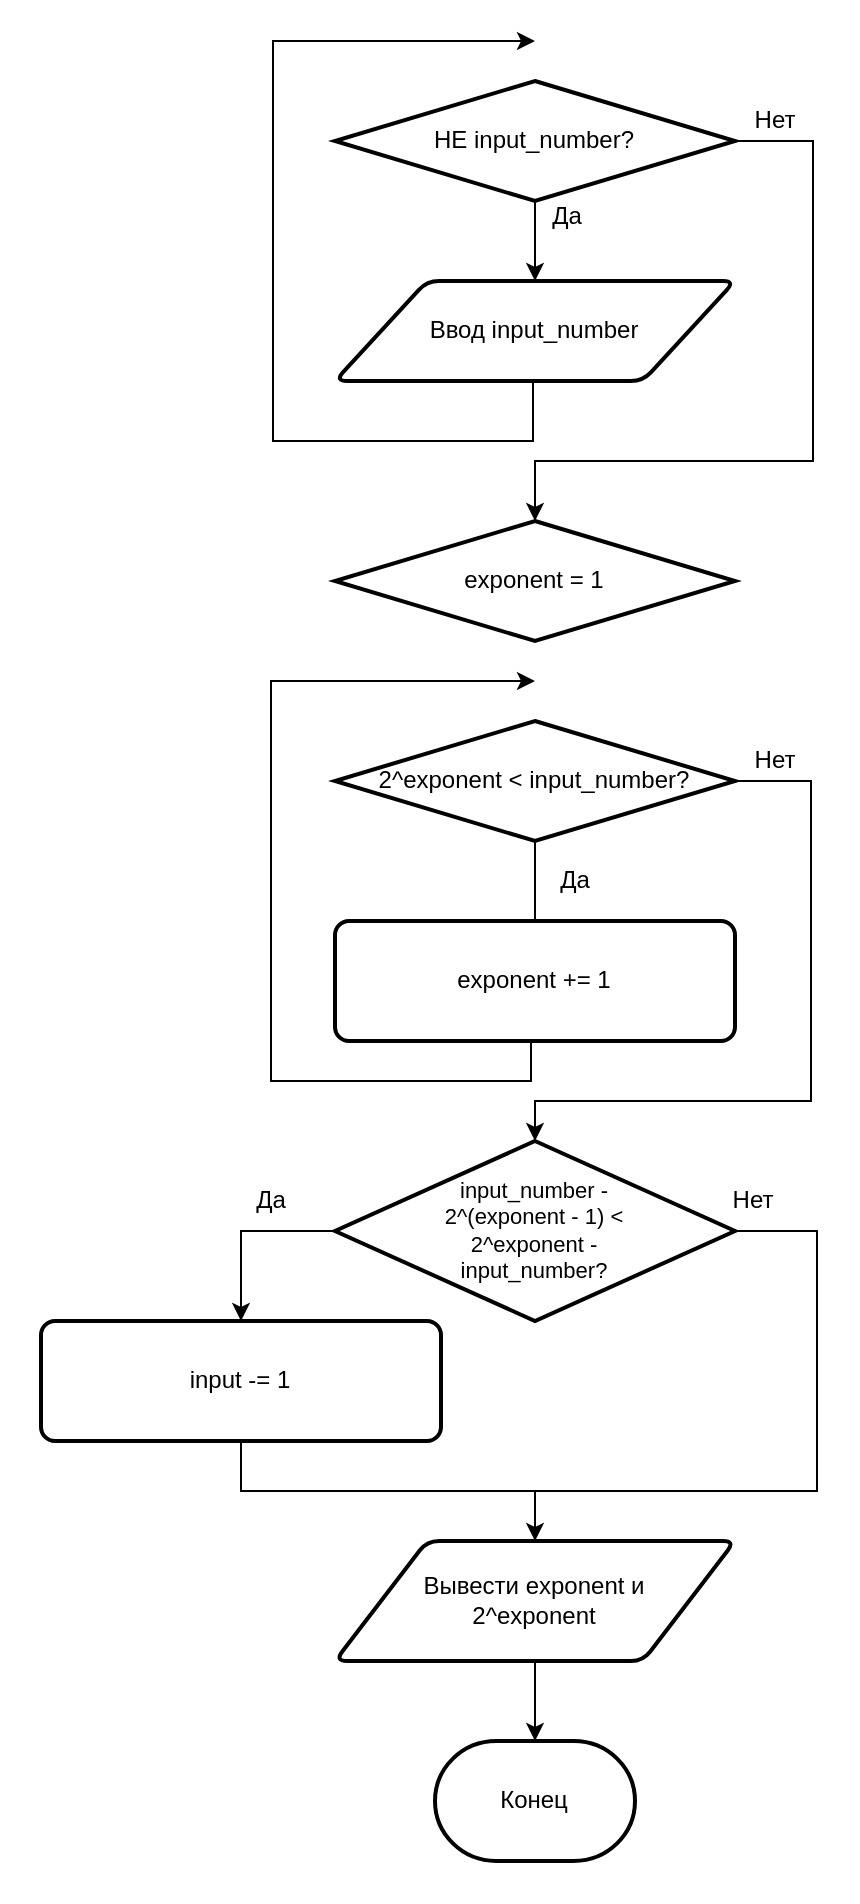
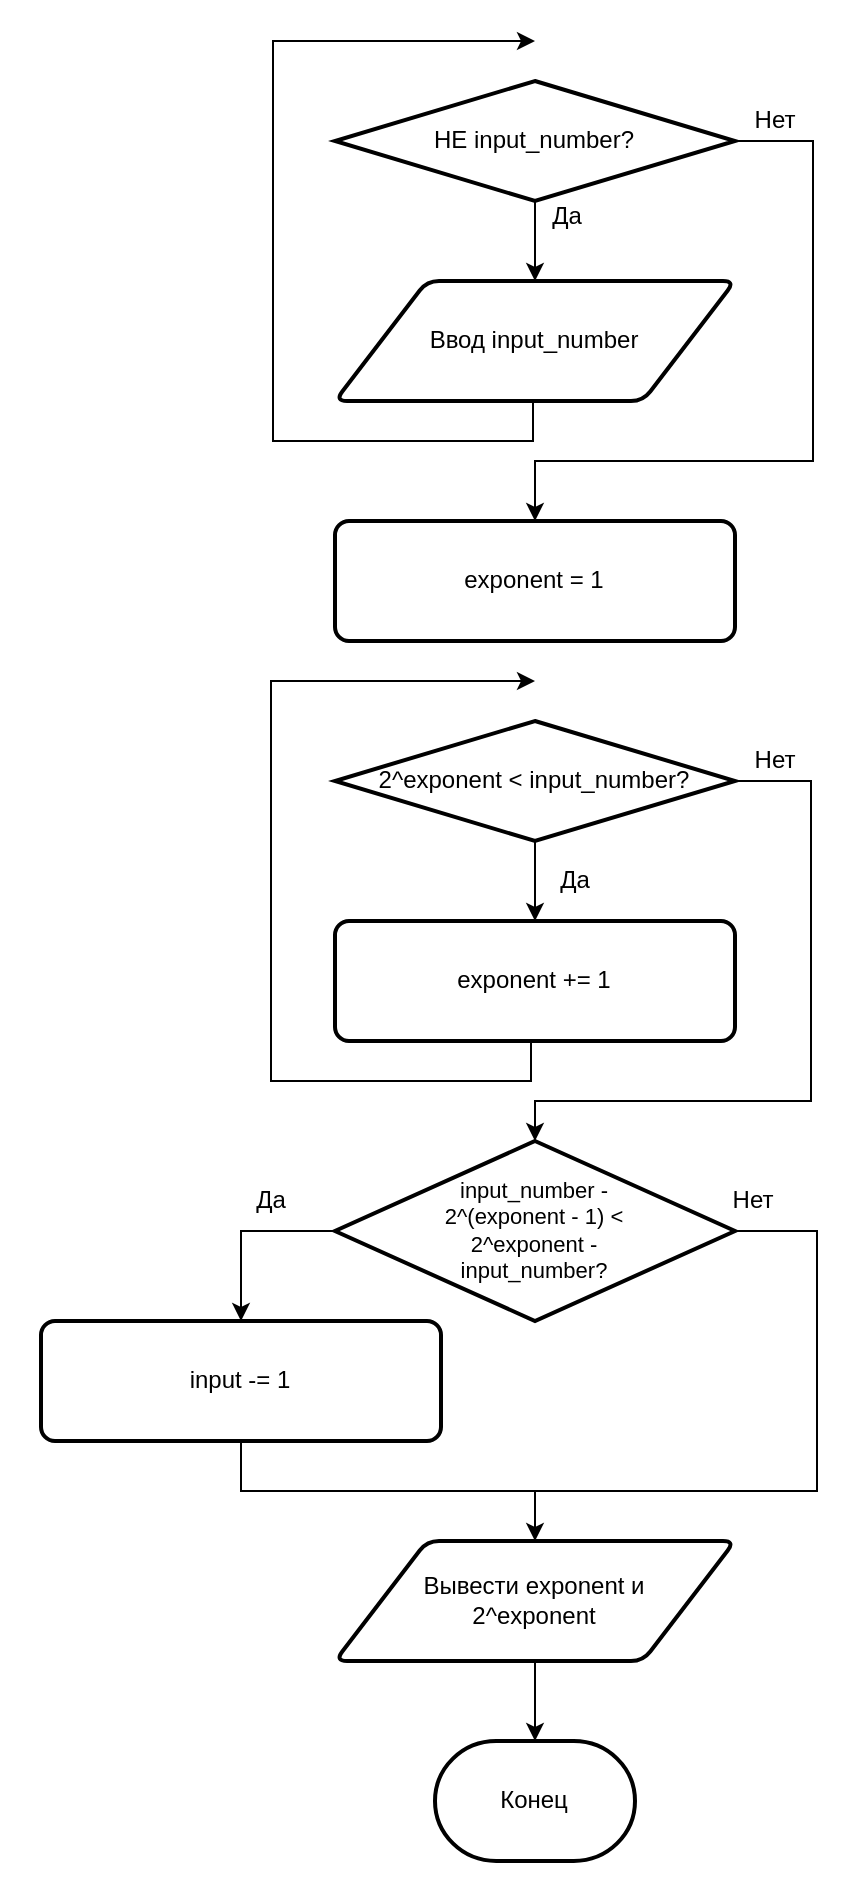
  <mxCell id="0" />
  <mxCell id="1" parent="0" />
  <mxCell id="2" value="Конец" style="strokeWidth=2;html=1;shape=mxgraph.flowchart.terminator;whiteSpace=wrap;" parent="1" vertex="1"><mxGeometry x="217" y="870" width="100" height="60" as="geometry" /></mxCell>
  <mxCell id="3" style="edgeStyle=orthogonalEdgeStyle;rounded=0;orthogonalLoop=1;jettySize=auto;html=1;fontFamily=Helvetica;fontSize=12;fontColor=default;" edge="1" parent="1" source="4"><mxGeometry relative="1" as="geometry"><mxPoint x="267" y="20" as="targetPoint" /><Array as="points"><mxPoint x="266" y="220" /><mxPoint x="136" y="220" /><mxPoint x="136" y="20" /></Array></mxGeometry></mxCell>
- <mxCell id="4" value="Ввод input_number" style="shape=parallelogram;html=1;strokeWidth=2;perimeter=parallelogramPerimeter;whiteSpace=wrap;rounded=1;arcSize=12;size=0.23;" vertex="1" parent="1"><mxGeometry x="167" y="140" width="200" height="50" as="geometry" /></mxCell>
+ <mxCell id="4" value="Ввод input_number" style="shape=parallelogram;html=1;strokeWidth=2;perimeter=parallelogramPerimeter;whiteSpace=wrap;rounded=1;arcSize=12;size=0.23;" vertex="1" parent="1"><mxGeometry x="167" y="140" width="200" height="60" as="geometry" /></mxCell>
  <mxCell id="5" value="Да" style="edgeStyle=orthogonalEdgeStyle;rounded=0;orthogonalLoop=1;jettySize=auto;html=1;fontFamily=Helvetica;fontSize=12;fontColor=default;" edge="1" parent="1" source="7" target="4"><mxGeometry x="-0.6" y="16" relative="1" as="geometry"><mxPoint as="offset" /></mxGeometry></mxCell>
  <mxCell id="6" value="Нет" style="edgeStyle=orthogonalEdgeStyle;rounded=0;orthogonalLoop=1;jettySize=auto;html=1;exitX=1;exitY=0.5;exitDx=0;exitDy=0;exitPerimeter=0;fontFamily=Helvetica;fontSize=12;fontColor=default;entryX=0.5;entryY=0;entryDx=0;entryDy=0;" edge="1" parent="1" source="7" target="8"><mxGeometry x="-0.891" y="10" relative="1" as="geometry"><mxPoint x="287" y="250" as="targetPoint" /><Array as="points"><mxPoint x="406" y="70" /><mxPoint x="406" y="230" /><mxPoint x="267" y="230" /></Array><mxPoint as="offset" /></mxGeometry></mxCell>
  <mxCell id="7" value="НЕ input_number?" style="strokeWidth=2;html=1;shape=mxgraph.flowchart.decision;whiteSpace=wrap;" vertex="1" parent="1"><mxGeometry x="167" y="40" width="200" height="60" as="geometry" /></mxCell>
- <mxCell id="8" value="exponent = 1" style="rhombus;whiteSpace=wrap;html=1;absoluteArcSize=1;arcSize=14;strokeWidth=2;strokeColor=default;align=center;verticalAlign=middle;fillColor=default;" vertex="1" parent="1"><mxGeometry x="167" y="260" width="200" height="60" as="geometry" /></mxCell>
+ <mxCell id="8" value="exponent = 1" style="rounded=1;whiteSpace=wrap;html=1;absoluteArcSize=1;arcSize=14;strokeWidth=2;strokeColor=default;align=center;verticalAlign=middle;fillColor=default;" vertex="1" parent="1"><mxGeometry x="167" y="260" width="200" height="60" as="geometry" /></mxCell>
  <mxCell id="9" style="edgeStyle=orthogonalEdgeStyle;rounded=0;orthogonalLoop=1;jettySize=auto;html=1;fontFamily=Helvetica;fontSize=12;fontColor=default;" edge="1" parent="1"><mxGeometry relative="1" as="geometry"><mxPoint x="267" y="340" as="targetPoint" /><mxPoint x="265" y="520" as="sourcePoint" /><Array as="points"><mxPoint x="265" y="540" /><mxPoint x="135" y="540" /><mxPoint x="135" y="340" /></Array></mxGeometry></mxCell>
  <mxCell id="10" value="Нет" style="edgeStyle=orthogonalEdgeStyle;rounded=0;orthogonalLoop=1;jettySize=auto;html=1;exitX=1;exitY=0.5;exitDx=0;exitDy=0;exitPerimeter=0;fontFamily=Helvetica;fontSize=12;fontColor=default;entryX=0.5;entryY=0;entryDx=0;entryDy=0;entryPerimeter=0;" edge="1" source="12" parent="1" target="16"><mxGeometry x="-0.89" y="10" relative="1" as="geometry"><mxPoint x="269" y="580" as="targetPoint" /><Array as="points"><mxPoint x="405" y="390" /><mxPoint x="405" y="550" /><mxPoint x="267" y="550" /></Array><mxPoint as="offset" /></mxGeometry></mxCell>
- <mxCell id="11" value="Да" style="edgeStyle=orthogonalEdgeStyle;rounded=0;orthogonalLoop=1;jettySize=auto;html=1;fontFamily=Helvetica;fontSize=12;fontColor=default;endArrow=none;" edge="1" parent="1" source="12" target="13"><mxGeometry y="20" relative="1" as="geometry"><mxPoint as="offset" /></mxGeometry></mxCell>
+ <mxCell id="11" value="Да" style="edgeStyle=orthogonalEdgeStyle;rounded=0;orthogonalLoop=1;jettySize=auto;html=1;fontFamily=Helvetica;fontSize=12;fontColor=default;" edge="1" parent="1" source="12" target="13"><mxGeometry y="20" relative="1" as="geometry"><mxPoint as="offset" /></mxGeometry></mxCell>
  <mxCell id="12" value="2^exponent &amp;lt; input_number?" style="strokeWidth=2;html=1;shape=mxgraph.flowchart.decision;whiteSpace=wrap;" vertex="1" parent="1"><mxGeometry x="167" y="360" width="200" height="60" as="geometry" /></mxCell>
  <mxCell id="13" value="exponent += 1" style="rounded=1;whiteSpace=wrap;html=1;absoluteArcSize=1;arcSize=14;strokeWidth=2;strokeColor=default;align=center;verticalAlign=middle;fillColor=default;" vertex="1" parent="1"><mxGeometry x="167" y="460" width="200" height="60" as="geometry" /></mxCell>
  <mxCell id="14" value="Да" style="edgeStyle=orthogonalEdgeStyle;rounded=0;orthogonalLoop=1;jettySize=auto;html=1;fontFamily=Helvetica;fontSize=12;fontColor=default;entryX=0.5;entryY=0;entryDx=0;entryDy=0;" edge="1" parent="1" source="16" target="18"><mxGeometry x="-0.312" y="-15" relative="1" as="geometry"><mxPoint x="117" y="615" as="targetPoint" /><Array as="points"><mxPoint x="120" y="615" /></Array><mxPoint as="offset" /></mxGeometry></mxCell>
  <mxCell id="15" value="Нет" style="edgeStyle=orthogonalEdgeStyle;rounded=0;orthogonalLoop=1;jettySize=auto;html=1;fontFamily=Helvetica;fontSize=12;fontColor=default;endArrow=none;endFill=0;" edge="1" parent="1" source="16"><mxGeometry x="-0.947" y="15" relative="1" as="geometry"><mxPoint x="267" y="760" as="targetPoint" /><Array as="points"><mxPoint x="408" y="615" /><mxPoint x="408" y="745" /><mxPoint x="267" y="745" /></Array><mxPoint as="offset" /></mxGeometry></mxCell>
  <mxCell id="16" value="input_number - 2^(exponent - 1) &amp;lt; 2^exponent - input_number?" style="strokeWidth=2;html=1;shape=mxgraph.flowchart.decision;fontSize=11;whiteSpace=wrap;spacing=33;" vertex="1" parent="1"><mxGeometry x="167" y="570" width="200" height="90" as="geometry" /></mxCell>
  <mxCell id="17" style="edgeStyle=orthogonalEdgeStyle;rounded=0;orthogonalLoop=1;jettySize=auto;html=1;fontFamily=Helvetica;fontSize=12;fontColor=default;" edge="1" parent="1" source="18" target="20"><mxGeometry relative="1" as="geometry" /></mxCell>
  <mxCell id="18" value="input -= 1" style="rounded=1;whiteSpace=wrap;html=1;absoluteArcSize=1;arcSize=14;strokeWidth=2;strokeColor=default;align=center;verticalAlign=middle;fillColor=default;" vertex="1" parent="1"><mxGeometry x="20" y="660" width="200" height="60" as="geometry" /></mxCell>
  <mxCell id="19" value="" style="edgeStyle=orthogonalEdgeStyle;rounded=0;orthogonalLoop=1;jettySize=auto;html=1;fontFamily=Helvetica;fontSize=12;fontColor=default;" edge="1" parent="1" source="20" target="2"><mxGeometry relative="1" as="geometry" /></mxCell>
  <mxCell id="20" value="&lt;div&gt;Вывести exponent и&lt;br&gt;&lt;span style=&quot;background-color: initial;&quot;&gt;2^exponent&lt;/span&gt;&lt;/div&gt;" style="shape=parallelogram;html=1;strokeWidth=2;perimeter=parallelogramPerimeter;whiteSpace=wrap;rounded=1;arcSize=12;size=0.23;" vertex="1" parent="1"><mxGeometry x="167" y="770" width="200" height="60" as="geometry" /></mxCell>
